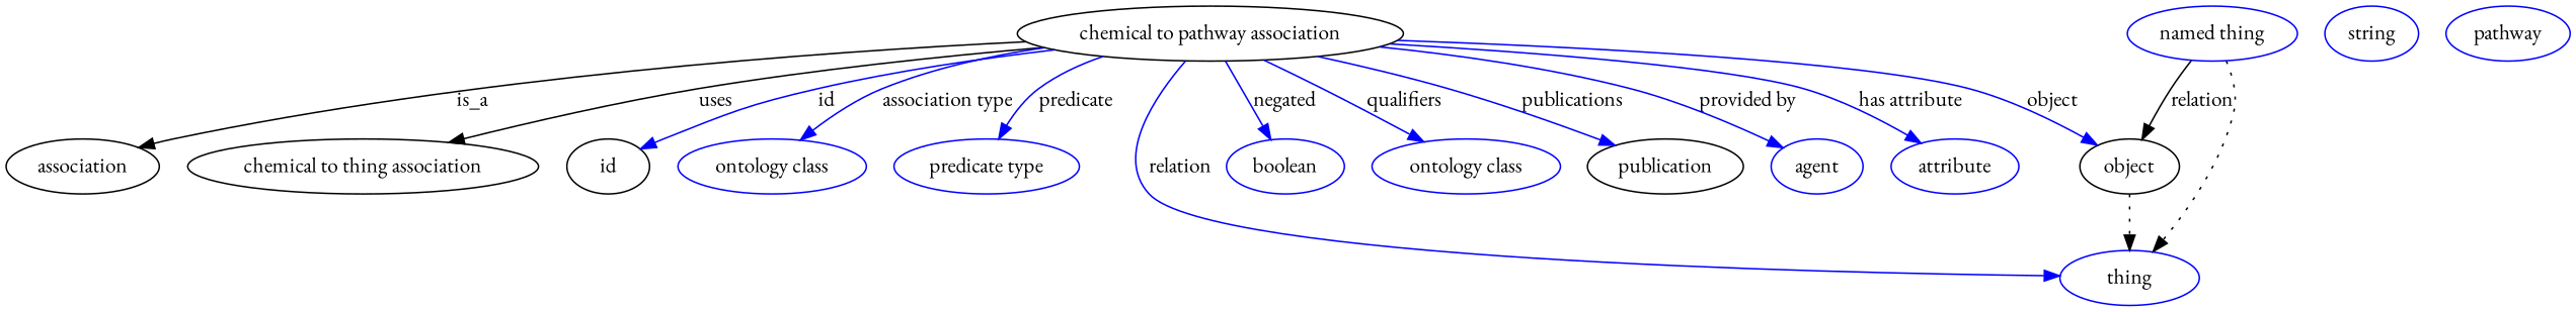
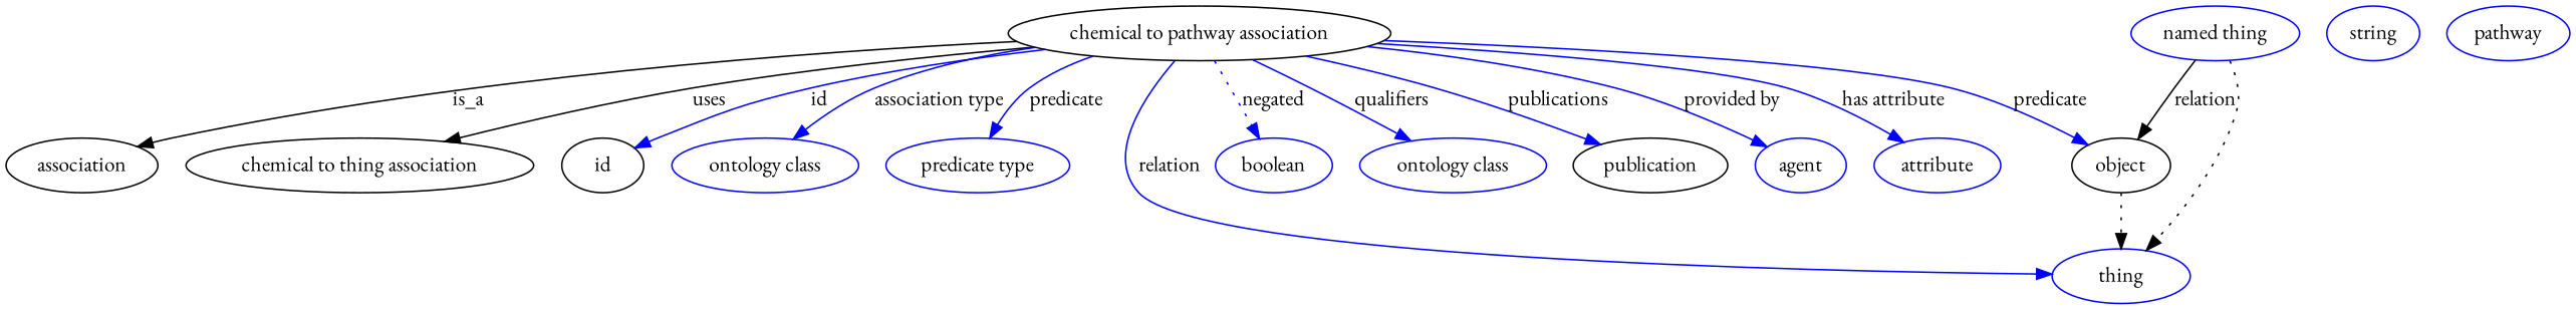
  digraph {
    fontname="EB Garamond"
    node [fontname="EB Garamond" color=blue]
    edge [fontname="EB Garamond" color=blue style=solid]
    n1 [height=0.5 label="chemical to pathway association" width=3.5025 color=""]
    association [height=0.5 width=1.3902 color=""]
    "chemical to thing association" [height=0.5 width=3.1775 color=""]
    id [height=0.5 width=0.75 color=""]
    n5 [height=0.5 label="ontology class" width=1.7151]
    n6 [height=0.5 label="predicate type" width=1.679]
    n7 [height=0.5 label=thing width=1.2638]
    n8 [height=0.5 label=boolean width=1.0652]
    n9 [height=0.5 label="ontology class" width=1.7151]
    n10 [color=black height=0.5 label=publication width=1.3902]
    n11 [height=0.5 label=agent width=0.83048]
    n12 [height=0.5 label=attribute width=1.1193]
    object [height=0.5 width=0.9027 color=""]
    n14 [height=0.5 label="named thing" width=1.5346]
    n15 [height=0.5 label=string width=0.84854]
    n16 [height=0.5 label=pathway width=1.1193]
    n1 -> association [label=is_a color="" style=""]
    n1 -> "chemical to thing association" [label=uses color="" style=""]
    n1 -> id [label=id]
    n1 -> n5 [label="association type"]
    n1 -> n6 [label=predicate]
    n1 -> n7 [label=relation]
-   n1 -> n8 [label=negated]
+   n1 -> n8 [label=negated style=dotted]
    n1 -> n9 [label=qualifiers]
    n1 -> n10 [label=publications]
    n1 -> n11 [label="provided by"]
    n1 -> n12 [label="has attribute"]
-   n1 -> object [label=object]
+   n1 -> object [label=predicate]
    object -> n7 [style=dotted color=""]
    n14 -> n7 [style=dotted color=""]
    n14 -> object [label=relation color="" style=""]
  }
